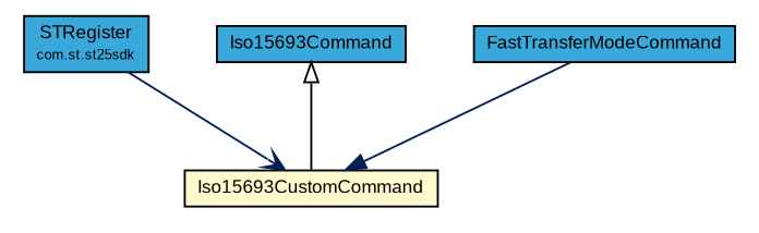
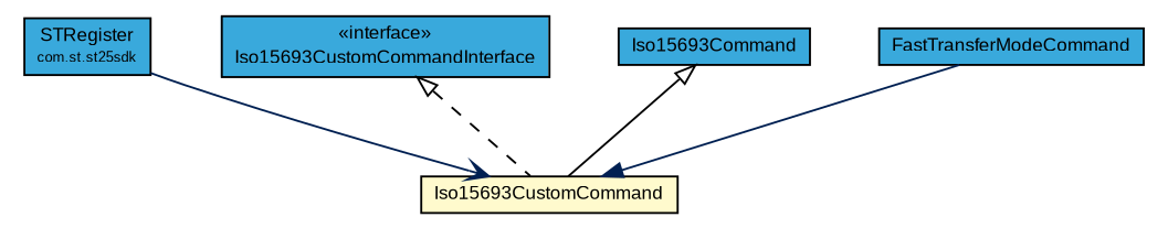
  digraph {
    nodesep=0.25
    ranksep=0.5
    node [fontcolor=black fontname=arial fontsize=9.0 shape=plaintext]
    edge [fontname=arial fontsize=10.0 headport=p labelfontname=arial labelfontsize=10 tailport=p]
    n1 [label=<<table title="com.st.st25sdk.STRegister" border="0" cellborder="1" cellspacing="0" cellpadding="2" port="p" bgcolor="#39a9dc" href="../STRegister.html"> 		<tr><td><table border="0" cellspacing="0" cellpadding="1"> <tr><td align="center" balign="center"> STRegister </td></tr> <tr><td align="center" balign="center"><font point-size="7.0"> com.st.st25sdk </font></td></tr> 		</table></td></tr> 		</table>>]
    n2 [label=<<table title="com.st.st25sdk.command.Iso15693CustomCommand" border="0" cellborder="1" cellspacing="0" cellpadding="2" port="p" bgcolor="lemonChiffon" href="./Iso15693CustomCommand.html"> 		<tr><td><table border="0" cellspacing="0" cellpadding="1"> <tr><td align="center" balign="center"> Iso15693CustomCommand </td></tr> 		</table></td></tr> 		</table>>]
+   n3 [label=<<table title="com.st.st25sdk.command.Iso15693CustomCommandInterface" border="0" cellborder="1" cellspacing="0" cellpadding="2" port="p" bgcolor="#39a9dc" href="./Iso15693CustomCommandInterface.html"> 		<tr><td><table border="0" cellspacing="0" cellpadding="1"> <tr><td align="center" balign="center"> &#171;interface&#187; </td></tr> <tr><td align="center" balign="center"> Iso15693CustomCommandInterface </td></tr> 		</table></td></tr> 		</table>>]
    n4 [label=<<table title="com.st.st25sdk.command.Iso15693Command" border="0" cellborder="1" cellspacing="0" cellpadding="2" port="p" bgcolor="#39a9dc" href="./Iso15693Command.html"> 		<tr><td><table border="0" cellspacing="0" cellpadding="1"> <tr><td align="center" balign="center"> Iso15693Command </td></tr> 		</table></td></tr> 		</table>>]
    n5 [label=<<table title="com.st.st25sdk.command.FastTransferModeCommand" border="0" cellborder="1" cellspacing="0" cellpadding="2" port="p" bgcolor="#39a9dc" href="./FastTransferModeCommand.html"> 		<tr><td><table border="0" cellspacing="0" cellpadding="1"> <tr><td align="center" balign="center"> FastTransferModeCommand </td></tr> 		</table></td></tr> 		</table>>]
    n1 -> n2 [arrowhead=open color="#002052" fontcolor="#002052"]
+   n3 -> n2 [arrowtail=empty dir=back fontsize=10 style=dashed]
    n4 -> n2 [arrowtail=empty dir=back fontsize=10]
    n5 -> n2 [arrowhead=normal color="#002052" fontcolor="#002052"]
  }
